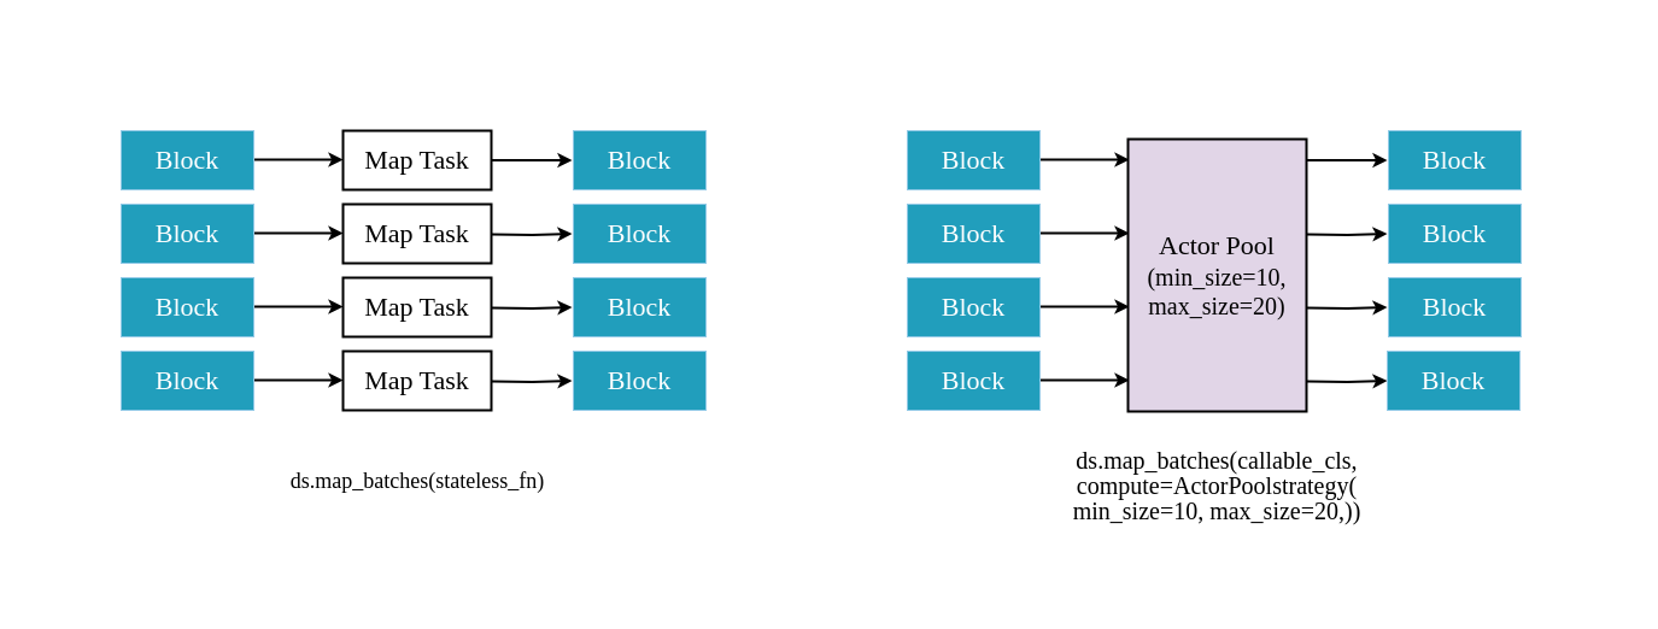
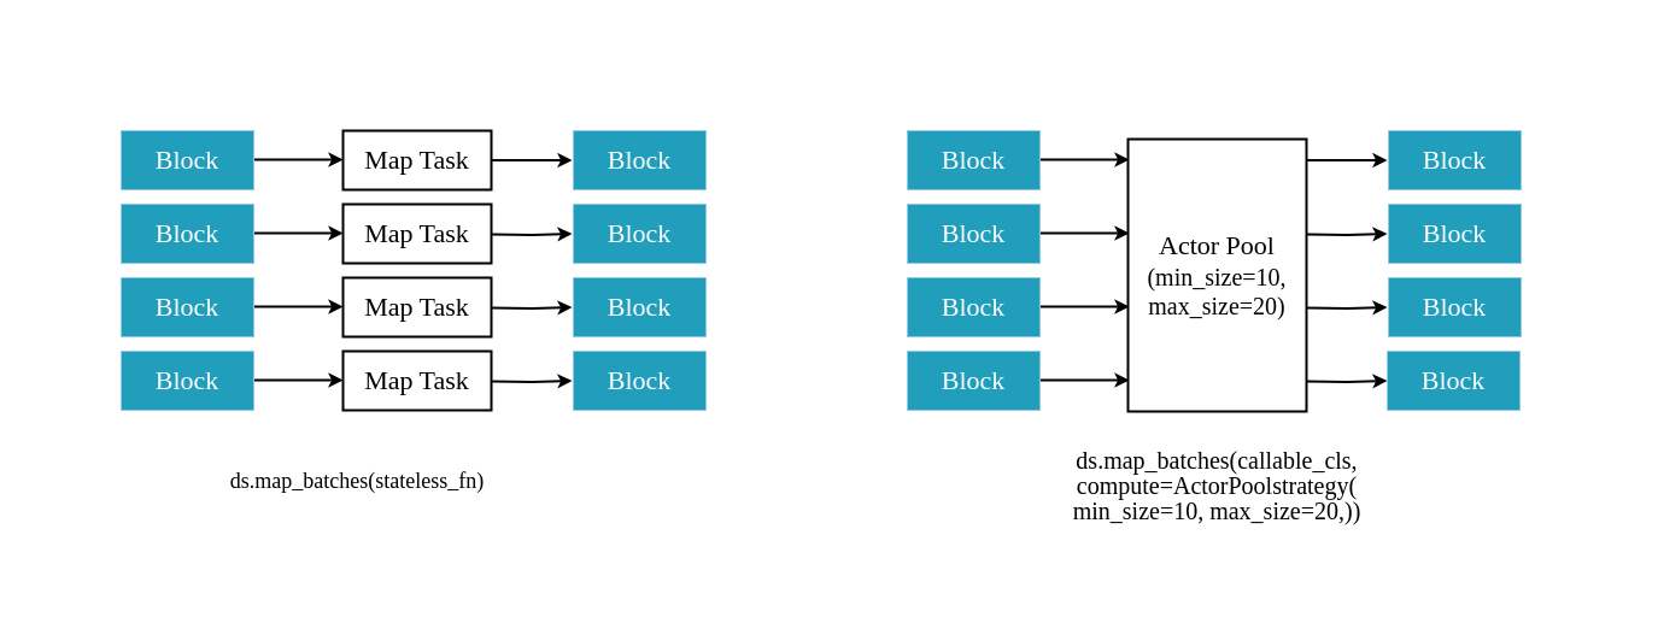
  <mxCell id="0" />
  <mxCell id="1" parent="0" />
  <mxCell id="2" value="" style="rounded=0;whiteSpace=wrap;html=1;strokeColor=none;fillColor=none;" vertex="1" parent="1"><mxGeometry x="20" y="20" width="1333" height="480" as="geometry" /></mxCell>
  <mxCell id="3" value="" style="endArrow=classic;html=1;rounded=0;strokeWidth=2;fontSize=22;" parent="1" edge="1"><mxGeometry width="50" height="50" relative="1" as="geometry"><mxPoint x="210" y="132" as="sourcePoint" /><mxPoint x="284" y="132" as="targetPoint" /></mxGeometry></mxCell>
  <mxCell id="4" value="" style="endArrow=classic;html=1;rounded=0;strokeWidth=2;fontSize=22;" parent="1" edge="1"><mxGeometry width="50" height="50" relative="1" as="geometry"><mxPoint x="210" y="193" as="sourcePoint" /><mxPoint x="284" y="193" as="targetPoint" /></mxGeometry></mxCell>
  <mxCell id="5" value="" style="endArrow=classic;html=1;rounded=0;strokeWidth=2;fontSize=22;" parent="1" edge="1"><mxGeometry width="50" height="50" relative="1" as="geometry"><mxPoint x="210" y="254" as="sourcePoint" /><mxPoint x="284" y="254" as="targetPoint" /></mxGeometry></mxCell>
  <mxCell id="6" value="" style="endArrow=classic;html=1;rounded=0;strokeWidth=2;fontSize=22;" parent="1" edge="1"><mxGeometry width="50" height="50" relative="1" as="geometry"><mxPoint x="210" y="315" as="sourcePoint" /><mxPoint x="284" y="315" as="targetPoint" /></mxGeometry></mxCell>
  <mxCell id="7" style="edgeStyle=orthogonalEdgeStyle;rounded=0;orthogonalLoop=1;jettySize=auto;html=1;strokeWidth=2;fontSize=22;" parent="1" source="8" edge="1"><mxGeometry relative="1" as="geometry"><mxPoint x="474" y="132.5" as="targetPoint" /></mxGeometry></mxCell>
  <mxCell id="8" value="&lt;font style=&quot;font-size: 22px;&quot; face=&quot;Times New Roman&quot;&gt;Map Task&lt;/font&gt;" style="rounded=0;whiteSpace=wrap;html=1;strokeWidth=2;fontSize=22;" parent="1" vertex="1"><mxGeometry x="284" y="108" width="123" height="49" as="geometry" /></mxCell>
  <mxCell id="9" value="&lt;font style=&quot;font-size: 22px;&quot; face=&quot;Times New Roman&quot;&gt;Map Task&lt;/font&gt;" style="rounded=0;whiteSpace=wrap;html=1;strokeWidth=2;fontSize=22;" parent="1" vertex="1"><mxGeometry x="284" y="169" width="123" height="49" as="geometry" /></mxCell>
  <mxCell id="10" value="&lt;font style=&quot;font-size: 22px;&quot; face=&quot;Times New Roman&quot;&gt;Map Task&lt;/font&gt;" style="rounded=0;whiteSpace=wrap;html=1;strokeWidth=2;fontSize=22;" parent="1" vertex="1"><mxGeometry x="284" y="230" width="123" height="49" as="geometry" /></mxCell>
  <mxCell id="11" value="&lt;font style=&quot;font-size: 22px;&quot; face=&quot;Times New Roman&quot;&gt;Map Task&lt;/font&gt;" style="rounded=0;whiteSpace=wrap;html=1;strokeWidth=2;fontSize=22;" parent="1" vertex="1"><mxGeometry x="284" y="291" width="123" height="49" as="geometry" /></mxCell>
  <mxCell id="12" value="&lt;font style=&quot;font-size: 22px;&quot; face=&quot;Times New Roman&quot; color=&quot;#ffffff&quot;&gt;Block&lt;/font&gt;" style="rounded=0;whiteSpace=wrap;html=1;fillColor=#219EBC;strokeColor=#90C9E6;fontSize=22;" parent="1" vertex="1"><mxGeometry x="475" y="108" width="110" height="49" as="geometry" /></mxCell>
  <mxCell id="13" style="edgeStyle=orthogonalEdgeStyle;rounded=0;orthogonalLoop=1;jettySize=auto;html=1;strokeWidth=2;fontSize=22;" parent="1" edge="1"><mxGeometry relative="1" as="geometry"><mxPoint x="474" y="193.5" as="targetPoint" /><mxPoint x="407" y="194" as="sourcePoint" /></mxGeometry></mxCell>
  <mxCell id="14" value="&lt;font style=&quot;font-size: 22px;&quot; face=&quot;Times New Roman&quot; color=&quot;#ffffff&quot;&gt;Block&lt;/font&gt;" style="rounded=0;whiteSpace=wrap;html=1;fillColor=#219EBC;strokeColor=#90C9E6;fontSize=22;" parent="1" vertex="1"><mxGeometry x="475" y="169" width="110" height="49" as="geometry" /></mxCell>
  <mxCell id="15" style="edgeStyle=orthogonalEdgeStyle;rounded=0;orthogonalLoop=1;jettySize=auto;html=1;strokeWidth=2;fontSize=22;" parent="1" edge="1"><mxGeometry relative="1" as="geometry"><mxPoint x="474" y="254.5" as="targetPoint" /><mxPoint x="407" y="255" as="sourcePoint" /></mxGeometry></mxCell>
  <mxCell id="16" value="&lt;font style=&quot;font-size: 22px;&quot; face=&quot;Times New Roman&quot; color=&quot;#ffffff&quot;&gt;Block&lt;/font&gt;" style="rounded=0;whiteSpace=wrap;html=1;fillColor=#219EBC;strokeColor=#90C9E6;fontSize=22;" parent="1" vertex="1"><mxGeometry x="475" y="230" width="110" height="49" as="geometry" /></mxCell>
  <mxCell id="17" style="edgeStyle=orthogonalEdgeStyle;rounded=0;orthogonalLoop=1;jettySize=auto;html=1;strokeWidth=2;fontSize=22;" parent="1" edge="1"><mxGeometry relative="1" as="geometry"><mxPoint x="474" y="315.5" as="targetPoint" /><mxPoint x="407" y="316" as="sourcePoint" /></mxGeometry></mxCell>
  <mxCell id="18" value="&lt;font style=&quot;font-size: 22px;&quot; face=&quot;Times New Roman&quot; color=&quot;#ffffff&quot;&gt;Block&lt;/font&gt;" style="rounded=0;whiteSpace=wrap;html=1;fillColor=#219EBC;strokeColor=#90C9E6;fontSize=22;" parent="1" vertex="1"><mxGeometry x="475" y="291" width="110" height="49" as="geometry" /></mxCell>
- <mxCell id="19" value="&lt;div style=&quot;&quot;&gt;&lt;font style=&quot;font-size: 18px;&quot; face=&quot;Comic Sans MS&quot;&gt;ds.map_batches(stateless_fn)&lt;/font&gt;&lt;br&gt;&lt;/div&gt;" style="text;html=1;strokeColor=none;fillColor=none;align=center;verticalAlign=middle;whiteSpace=wrap;rounded=0;" parent="1" vertex="1"><mxGeometry x="125.5" y="368" width="440" height="62" as="geometry" /></mxCell>
+ <mxCell id="19" value="&lt;div style=&quot;&quot;&gt;&lt;font style=&quot;font-size: 18px;&quot; face=&quot;Comic Sans MS&quot;&gt;ds.map_batches(stateless_fn)&lt;/font&gt;&lt;br&gt;&lt;/div&gt;" style="text;html=1;strokeColor=none;fillColor=none;align=center;verticalAlign=middle;whiteSpace=wrap;rounded=0;" parent="1" vertex="1"><mxGeometry x="75.5" y="368" width="440" height="62" as="geometry" /></mxCell>
  <mxCell id="20" value="&lt;font style=&quot;font-size: 22px;&quot; face=&quot;Times New Roman&quot; color=&quot;#ffffff&quot;&gt;Block&lt;/font&gt;" style="rounded=0;whiteSpace=wrap;html=1;fillColor=#219EBC;strokeColor=#90C9E6;fontSize=22;" parent="1" vertex="1"><mxGeometry x="100" y="108" width="110" height="49" as="geometry" /></mxCell>
  <mxCell id="21" value="&lt;font style=&quot;font-size: 22px;&quot; face=&quot;Times New Roman&quot; color=&quot;#ffffff&quot;&gt;Block&lt;/font&gt;" style="rounded=0;whiteSpace=wrap;html=1;fillColor=#219EBC;strokeColor=#90C9E6;fontSize=22;" parent="1" vertex="1"><mxGeometry x="100" y="169" width="110" height="49" as="geometry" /></mxCell>
  <mxCell id="22" value="&lt;font style=&quot;font-size: 22px;&quot; face=&quot;Times New Roman&quot; color=&quot;#ffffff&quot;&gt;Block&lt;/font&gt;" style="rounded=0;whiteSpace=wrap;html=1;fillColor=#219EBC;strokeColor=#90C9E6;fontSize=22;" parent="1" vertex="1"><mxGeometry x="100" y="230" width="110" height="49" as="geometry" /></mxCell>
  <mxCell id="23" value="&lt;font style=&quot;font-size: 22px;&quot; face=&quot;Times New Roman&quot; color=&quot;#ffffff&quot;&gt;Block&lt;/font&gt;" style="rounded=0;whiteSpace=wrap;html=1;fillColor=#219EBC;strokeColor=#90C9E6;fontSize=22;" parent="1" vertex="1"><mxGeometry x="100" y="291" width="110" height="49" as="geometry" /></mxCell>
  <mxCell id="24" value="" style="endArrow=classic;html=1;rounded=0;strokeWidth=2;fontSize=22;" parent="1" edge="1"><mxGeometry width="50" height="50" relative="1" as="geometry"><mxPoint x="862" y="132" as="sourcePoint" /><mxPoint x="936" y="132" as="targetPoint" /></mxGeometry></mxCell>
  <mxCell id="25" value="" style="endArrow=classic;html=1;rounded=0;strokeWidth=2;fontSize=22;" parent="1" edge="1"><mxGeometry width="50" height="50" relative="1" as="geometry"><mxPoint x="862" y="193" as="sourcePoint" /><mxPoint x="936" y="193" as="targetPoint" /></mxGeometry></mxCell>
  <mxCell id="26" value="" style="endArrow=classic;html=1;rounded=0;strokeWidth=2;fontSize=22;" parent="1" edge="1"><mxGeometry width="50" height="50" relative="1" as="geometry"><mxPoint x="862" y="254" as="sourcePoint" /><mxPoint x="936" y="254" as="targetPoint" /></mxGeometry></mxCell>
  <mxCell id="27" value="" style="endArrow=classic;html=1;rounded=0;strokeWidth=2;fontSize=22;" parent="1" edge="1"><mxGeometry width="50" height="50" relative="1" as="geometry"><mxPoint x="862" y="315" as="sourcePoint" /><mxPoint x="936" y="315" as="targetPoint" /></mxGeometry></mxCell>
  <mxCell id="28" style="edgeStyle=orthogonalEdgeStyle;rounded=0;orthogonalLoop=1;jettySize=auto;html=1;strokeWidth=2;fontSize=22;" parent="1" edge="1"><mxGeometry relative="1" as="geometry"><mxPoint x="1150" y="132.5" as="targetPoint" /><mxPoint x="1083" y="132.529" as="sourcePoint" /></mxGeometry></mxCell>
  <mxCell id="29" value="&lt;font style=&quot;font-size: 22px;&quot; face=&quot;Times New Roman&quot; color=&quot;#ffffff&quot;&gt;Block&lt;/font&gt;" style="rounded=0;whiteSpace=wrap;html=1;fillColor=#219EBC;strokeColor=#90C9E6;fontSize=22;" parent="1" vertex="1"><mxGeometry x="1151" y="108" width="110" height="49" as="geometry" /></mxCell>
  <mxCell id="30" style="edgeStyle=orthogonalEdgeStyle;rounded=0;orthogonalLoop=1;jettySize=auto;html=1;strokeWidth=2;fontSize=22;" parent="1" edge="1"><mxGeometry relative="1" as="geometry"><mxPoint x="1150" y="193.5" as="targetPoint" /><mxPoint x="1083" y="194" as="sourcePoint" /></mxGeometry></mxCell>
  <mxCell id="31" value="&lt;font style=&quot;font-size: 22px;&quot; face=&quot;Times New Roman&quot; color=&quot;#ffffff&quot;&gt;Block&lt;/font&gt;" style="rounded=0;whiteSpace=wrap;html=1;fillColor=#219EBC;strokeColor=#90C9E6;fontSize=22;" parent="1" vertex="1"><mxGeometry x="1151" y="169" width="110" height="49" as="geometry" /></mxCell>
  <mxCell id="32" style="edgeStyle=orthogonalEdgeStyle;rounded=0;orthogonalLoop=1;jettySize=auto;html=1;strokeWidth=2;fontSize=22;" parent="1" edge="1"><mxGeometry relative="1" as="geometry"><mxPoint x="1150" y="254.5" as="targetPoint" /><mxPoint x="1083" y="255" as="sourcePoint" /></mxGeometry></mxCell>
  <mxCell id="33" value="&lt;font style=&quot;font-size: 22px;&quot; face=&quot;Times New Roman&quot; color=&quot;#ffffff&quot;&gt;Block&lt;/font&gt;" style="rounded=0;whiteSpace=wrap;html=1;fillColor=#219EBC;strokeColor=#90C9E6;fontSize=22;" parent="1" vertex="1"><mxGeometry x="1151" y="230" width="110" height="49" as="geometry" /></mxCell>
  <mxCell id="34" style="edgeStyle=orthogonalEdgeStyle;rounded=0;orthogonalLoop=1;jettySize=auto;html=1;strokeWidth=2;fontSize=22;" parent="1" edge="1"><mxGeometry relative="1" as="geometry"><mxPoint x="1150" y="315.5" as="targetPoint" /><mxPoint x="1083" y="316" as="sourcePoint" /></mxGeometry></mxCell>
  <mxCell id="35" value="&lt;font style=&quot;font-size: 22px;&quot; face=&quot;Times New Roman&quot; color=&quot;#ffffff&quot;&gt;Block&lt;/font&gt;" style="rounded=0;whiteSpace=wrap;html=1;fillColor=#219EBC;strokeColor=#90C9E6;fontSize=22;" parent="1" vertex="1"><mxGeometry x="1150" y="291" width="110" height="49" as="geometry" /></mxCell>
  <mxCell id="36" value="&lt;font style=&quot;font-size: 22px;&quot; face=&quot;Times New Roman&quot; color=&quot;#ffffff&quot;&gt;Block&lt;/font&gt;" style="rounded=0;whiteSpace=wrap;html=1;fillColor=#219EBC;strokeColor=#90C9E6;fontSize=22;" parent="1" vertex="1"><mxGeometry x="752" y="108" width="110" height="49" as="geometry" /></mxCell>
  <mxCell id="37" value="&lt;font style=&quot;font-size: 22px;&quot; face=&quot;Times New Roman&quot; color=&quot;#ffffff&quot;&gt;Block&lt;/font&gt;" style="rounded=0;whiteSpace=wrap;html=1;fillColor=#219EBC;strokeColor=#90C9E6;fontSize=22;" parent="1" vertex="1"><mxGeometry x="752" y="169" width="110" height="49" as="geometry" /></mxCell>
  <mxCell id="38" value="&lt;font style=&quot;font-size: 22px;&quot; face=&quot;Times New Roman&quot; color=&quot;#ffffff&quot;&gt;Block&lt;/font&gt;" style="rounded=0;whiteSpace=wrap;html=1;fillColor=#219EBC;strokeColor=#90C9E6;fontSize=22;" parent="1" vertex="1"><mxGeometry x="752" y="230" width="110" height="49" as="geometry" /></mxCell>
  <mxCell id="39" value="&lt;font style=&quot;font-size: 22px;&quot; face=&quot;Times New Roman&quot; color=&quot;#ffffff&quot;&gt;Block&lt;/font&gt;" style="rounded=0;whiteSpace=wrap;html=1;fillColor=#219EBC;strokeColor=#90C9E6;fontSize=22;" parent="1" vertex="1"><mxGeometry x="752" y="291" width="110" height="49" as="geometry" /></mxCell>
- <mxCell id="40" value="&lt;font style=&quot;&quot; face=&quot;Times New Roman&quot;&gt;&lt;font style=&quot;font-size: 22px;&quot;&gt;Actor Pool&lt;/font&gt;&lt;br&gt;&lt;span style=&quot;font-size: 20px;&quot;&gt;(min_size=10,&lt;/span&gt;&lt;br&gt;&lt;span style=&quot;font-size: 20px;&quot;&gt;max_size=20)&lt;/span&gt;&lt;/font&gt;" style="rounded=0;whiteSpace=wrap;html=1;strokeWidth=2;fillColor=#e1d5e7;" parent="1" vertex="1"><mxGeometry x="935" y="115" width="148" height="226" as="geometry" /></mxCell>
+ <mxCell id="40" value="&lt;font style=&quot;&quot; face=&quot;Times New Roman&quot;&gt;&lt;font style=&quot;font-size: 22px;&quot;&gt;Actor Pool&lt;/font&gt;&lt;br&gt;&lt;span style=&quot;font-size: 20px;&quot;&gt;(min_size=10,&lt;/span&gt;&lt;br&gt;&lt;span style=&quot;font-size: 20px;&quot;&gt;max_size=20)&lt;/span&gt;&lt;/font&gt;" style="rounded=0;whiteSpace=wrap;html=1;strokeWidth=2;" parent="1" vertex="1"><mxGeometry x="935" y="115" width="148" height="226" as="geometry" /></mxCell>
  <mxCell id="41" value="&lt;div style=&quot;line-height: 150%;&quot;&gt;&lt;font style=&quot;font-size: 20px;&quot; face=&quot;Comic Sans MS&quot;&gt;ds.map_batches(callable_cls,&lt;/font&gt;&lt;/div&gt;&lt;div style=&quot;line-height: 150%;&quot;&gt;&lt;font style=&quot;font-size: 20px;&quot; face=&quot;Comic Sans MS&quot;&gt;compute=ActorPoolstrategy(&lt;/font&gt;&lt;/div&gt;&lt;div style=&quot;line-height: 150%;&quot;&gt;&lt;font style=&quot;font-size: 20px;&quot; face=&quot;Comic Sans MS&quot;&gt;min_size=10,&amp;nbsp;&lt;/font&gt;&lt;span style=&quot;font-size: 20px; font-family: &amp;quot;Comic Sans MS&amp;quot;; background-color: initial;&quot;&gt;max_size=20,))&lt;/span&gt;&lt;/div&gt;" style="text;html=1;strokeColor=none;fillColor=none;align=center;verticalAlign=middle;whiteSpace=wrap;rounded=0;" parent="1" vertex="1"><mxGeometry x="758" y="373" width="502" height="62" as="geometry" /></mxCell>
